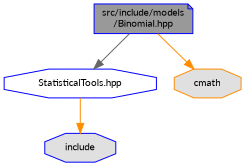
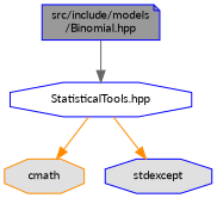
  digraph {
    fontname=Lato
    node [color=blue fillcolor="#E0E0E0" fontname=Lato fontsize=10 shape=octagon style=filled]
    edge [color=darkorange fontname=Lato fontsize=10 labelfontname=Helvetica labelfontsize=10 style=solid]
    n1 [fillcolor=grey60 fontcolor=black height=0.2 label="src/include/models\l/Binomial.hpp" shape=note width=0.4]
    n2 [fillcolor=white height=0.2 label="StatisticalTools.hpp" width=0.4]
    n3 [color=darkorange height=0.2 label=cmath width=0.4]
-   n4 [height=0.2 label=include width=0.4]
+   n4 [height=0.2 label=stdexcept width=0.4]
    n1 -> n2 [color=gray40]
-   n1 -> n3
+   n2 -> n3
    n2 -> n4
  }
